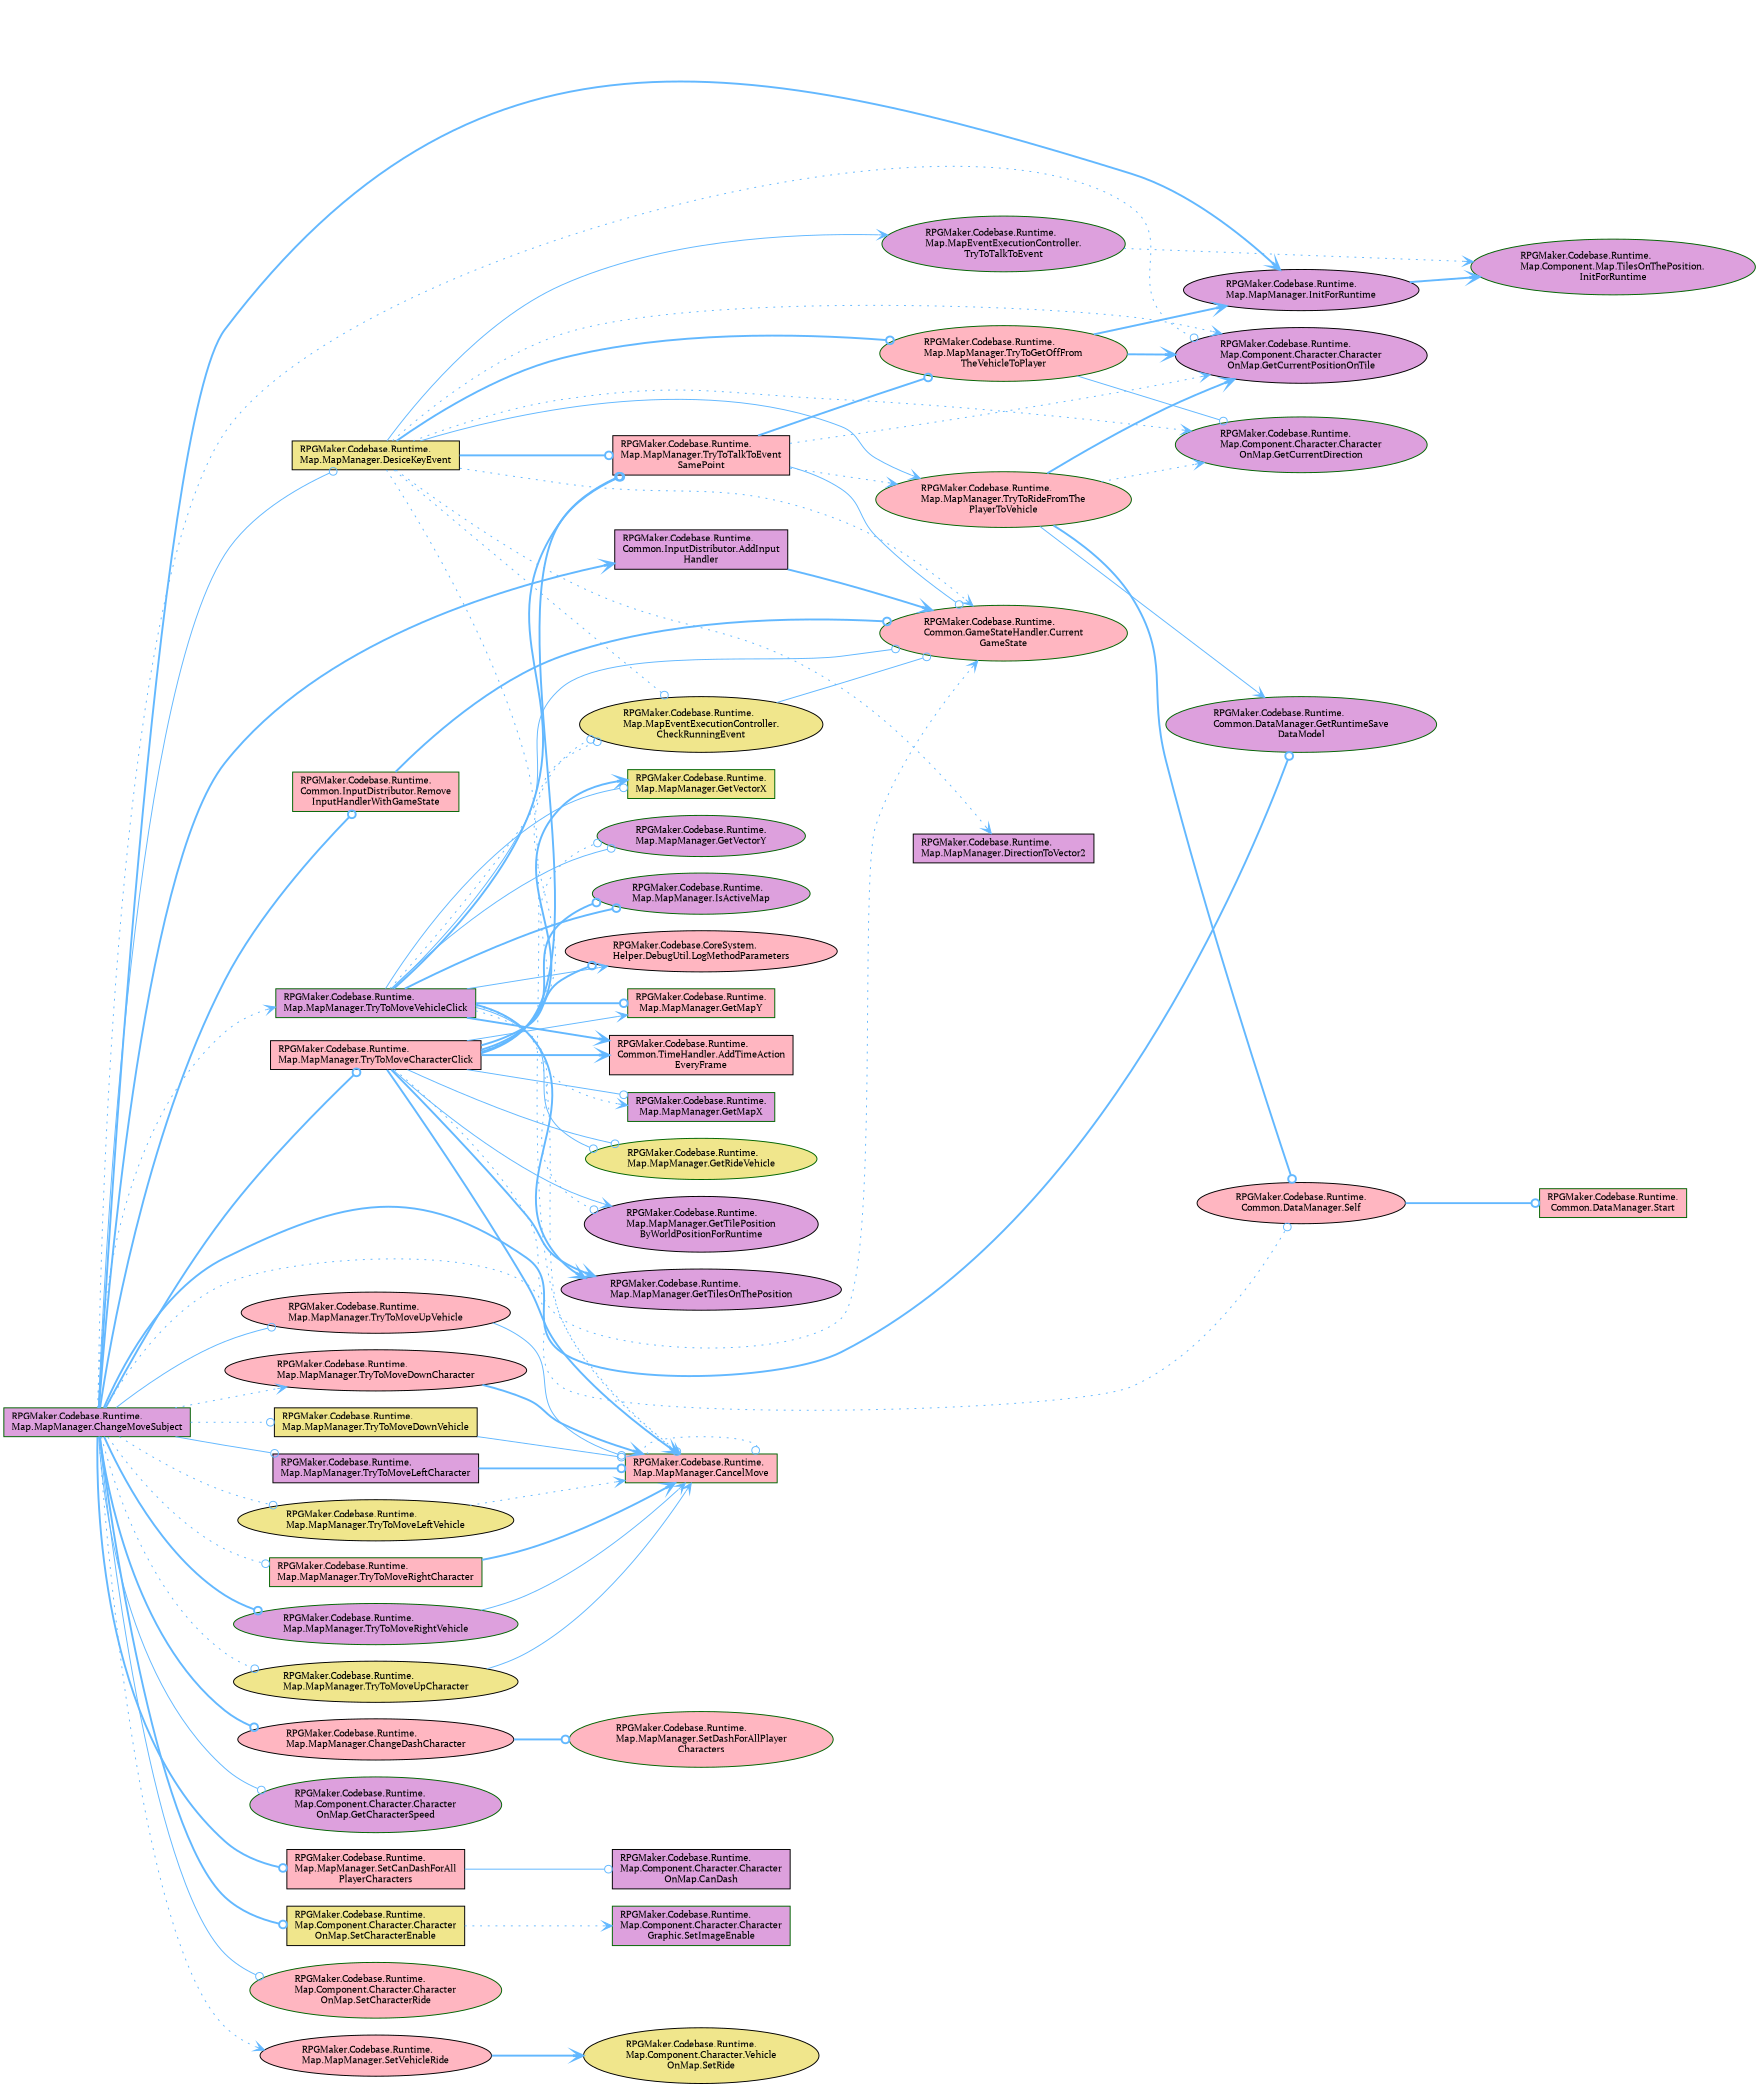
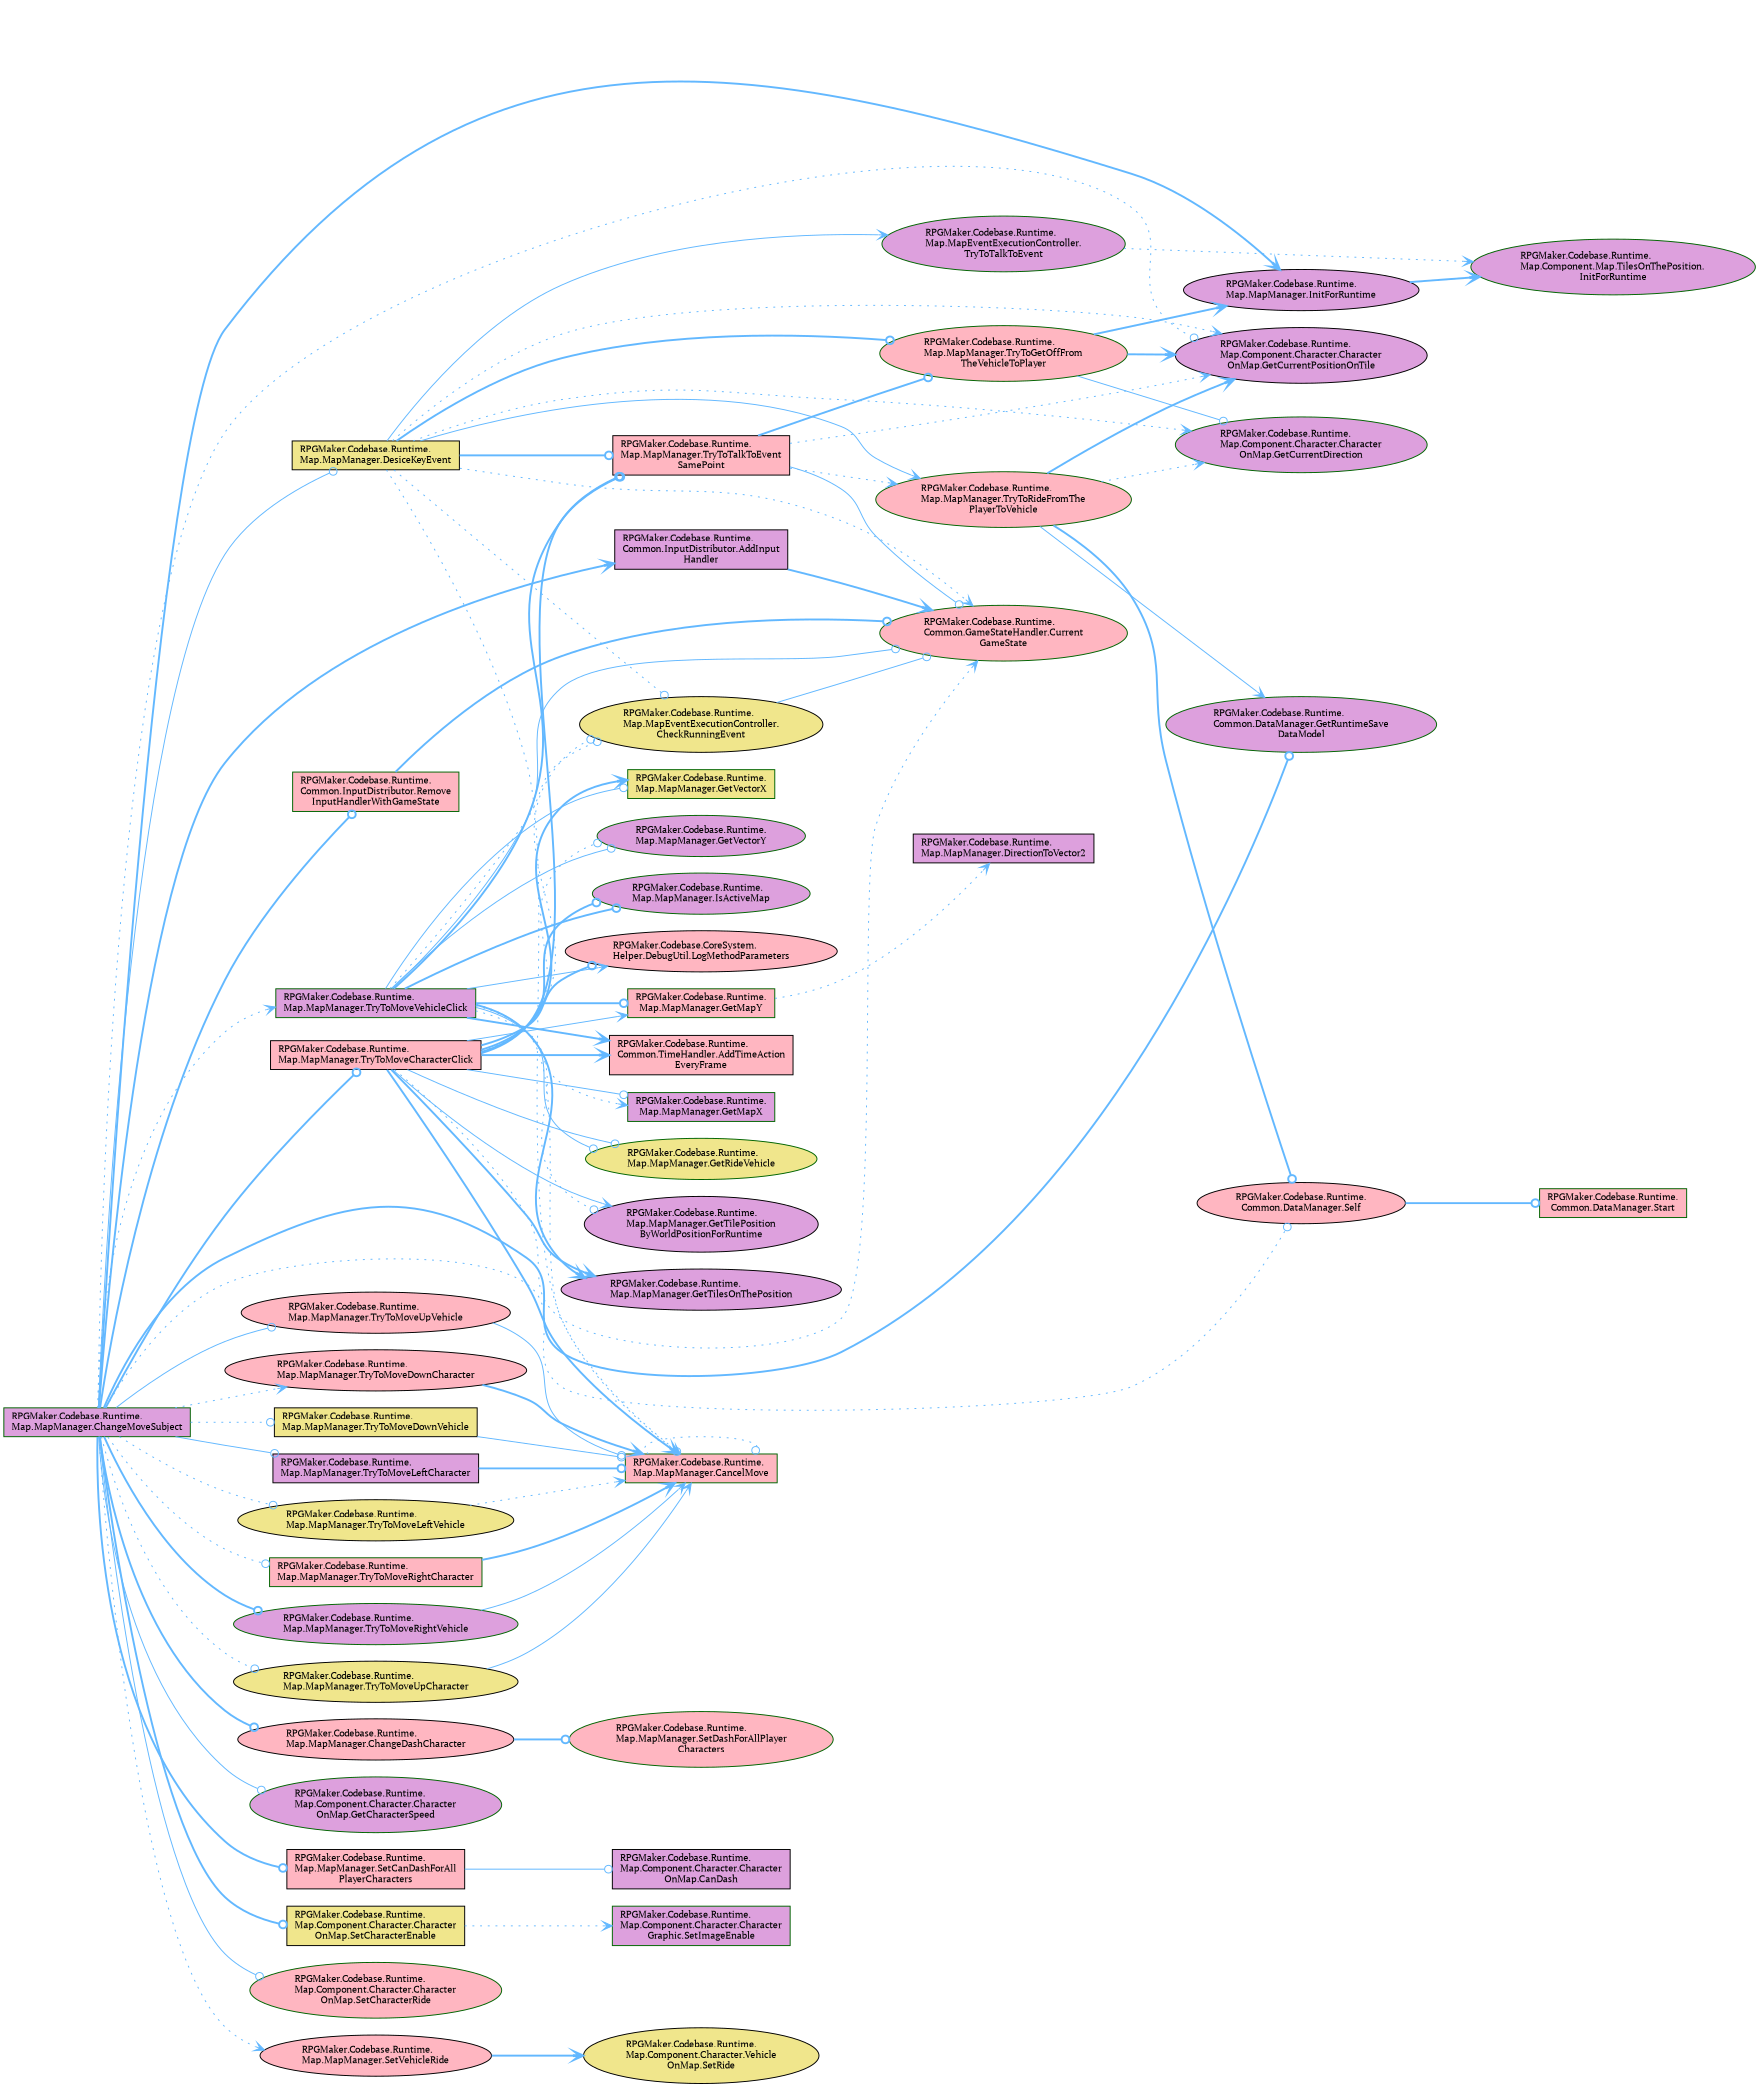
  digraph {
    fontname="PT Serif"
    rankdir=LR
    node [color=black fillcolor=plum fontname="PT Serif" fontsize=10 shape=ellipse style=filled]
    edge [arrowhead=odot color=steelblue1 fontname="PT Serif" fontsize=10 labelfontname=Helvetica labelfontsize=10 style=bold]
    n1 [color=darkgreen fontcolor=black height=0.2 label="RPGMaker.Codebase.Runtime.\lMap.MapManager.ChangeMoveSubject" shape=box width=0.4]
    n2 [height=0.2 label="RPGMaker.Codebase.Runtime.\lCommon.InputDistributor.AddInput\lHandler" shape=box width=0.4]
    n3 [fillcolor=lightpink height=0.2 label="RPGMaker.Codebase.Runtime.\lMap.MapManager.ChangeDashCharacter" width=0.4]
    n4 [height=0.2 label="RPGMaker.Codebase.Runtime.\lMap.MapManager.InitForRuntime" width=0.4]
    n5 [fillcolor=khaki height=0.2 label="RPGMaker.Codebase.Runtime.\lMap.MapManager.DesiceKeyEvent" shape=box width=0.4]
    n6 [height=0.2 label="RPGMaker.Codebase.Runtime.\lMap.Component.Character.Character\lOnMap.GetCurrentPositionOnTile" width=0.4]
    n7 [color=darkgreen height=0.2 label="RPGMaker.Codebase.Runtime.\lCommon.DataManager.GetRuntimeSave\lDataModel" width=0.4]
    n8 [fillcolor=lightpink height=0.2 label="RPGMaker.Codebase.Runtime.\lCommon.DataManager.Self" width=0.4]
    n9 [color=darkgreen height=0.2 label="RPGMaker.Codebase.Runtime.\lMap.Component.Character.Character\lOnMap.GetCharacterSpeed" width=0.4]
    n10 [color=darkgreen fillcolor=lightpink height=0.2 label="RPGMaker.Codebase.Runtime.\lCommon.InputDistributor.Remove\lInputHandlerWithGameState" shape=box width=0.4]
    n11 [fillcolor=lightpink height=0.2 label="RPGMaker.Codebase.Runtime.\lMap.MapManager.SetCanDashForAll\lPlayerCharacters" shape=box width=0.4]
    n12 [fillcolor=khaki height=0.2 label="RPGMaker.Codebase.Runtime.\lMap.Component.Character.Character\lOnMap.SetCharacterEnable" shape=box width=0.4]
    n13 [color=darkgreen fillcolor=lightpink height=0.2 label="RPGMaker.Codebase.Runtime.\lMap.Component.Character.Character\lOnMap.SetCharacterRide" width=0.4]
    n14 [fillcolor=lightpink height=0.2 label="RPGMaker.Codebase.Runtime.\lMap.MapManager.SetVehicleRide" width=0.4]
    n15 [fillcolor=lightpink height=0.2 label="RPGMaker.Codebase.Runtime.\lMap.MapManager.TryToMoveCharacterClick" shape=box width=0.4]
    n16 [fillcolor=lightpink height=0.2 label="RPGMaker.Codebase.Runtime.\lMap.MapManager.TryToMoveDownCharacter" width=0.4]
    n17 [fillcolor=khaki height=0.2 label="RPGMaker.Codebase.Runtime.\lMap.MapManager.TryToMoveDownVehicle" shape=box width=0.4]
    n18 [height=0.2 label="RPGMaker.Codebase.Runtime.\lMap.MapManager.TryToMoveLeftCharacter" shape=box width=0.4]
    n19 [fillcolor=khaki height=0.2 label="RPGMaker.Codebase.Runtime.\lMap.MapManager.TryToMoveLeftVehicle" width=0.4]
    n20 [color=darkgreen fillcolor=lightpink height=0.2 label="RPGMaker.Codebase.Runtime.\lMap.MapManager.TryToMoveRightCharacter" shape=box width=0.4]
    n21 [color=darkgreen height=0.2 label="RPGMaker.Codebase.Runtime.\lMap.MapManager.TryToMoveRightVehicle" width=0.4]
    n22 [fillcolor=khaki height=0.2 label="RPGMaker.Codebase.Runtime.\lMap.MapManager.TryToMoveUpCharacter" width=0.4]
    n23 [fillcolor=lightpink height=0.2 label="RPGMaker.Codebase.Runtime.\lMap.MapManager.TryToMoveUpVehicle" width=0.4]
    n24 [color=darkgreen height=0.2 label="RPGMaker.Codebase.Runtime.\lMap.MapManager.TryToMoveVehicleClick" shape=box width=0.4]
    n25 [color=darkgreen fillcolor=lightpink height=0.2 label="RPGMaker.Codebase.Runtime.\lCommon.GameStateHandler.Current\lGameState" width=0.4]
    n26 [color=darkgreen fillcolor=lightpink height=0.2 label="RPGMaker.Codebase.Runtime.\lMap.MapManager.SetDashForAllPlayer\lCharacters" width=0.4]
    n27 [color=darkgreen height=0.2 label="RPGMaker.Codebase.Runtime.\lMap.Component.Map.TilesOnThePosition.\lInitForRuntime" width=0.4]
    n28 [color=darkgreen fillcolor=lightpink height=0.2 label="RPGMaker.Codebase.Runtime.\lMap.MapManager.CancelMove" shape=box width=0.4]
    n29 [fillcolor=khaki height=0.2 label="RPGMaker.Codebase.Runtime.\lMap.MapEventExecutionController.\lCheckRunningEvent" width=0.4]
    n30 [height=0.2 label="RPGMaker.Codebase.Runtime.\lMap.MapManager.DirectionToVector2" shape=box width=0.4]
    n31 [color=darkgreen height=0.2 label="RPGMaker.Codebase.Runtime.\lMap.Component.Character.Character\lOnMap.GetCurrentDirection" width=0.4]
    n32 [color=darkgreen fillcolor=lightpink height=0.2 label="RPGMaker.Codebase.Runtime.\lMap.MapManager.TryToGetOffFrom\lTheVehicleToPlayer" width=0.4]
    n33 [color=darkgreen fillcolor=lightpink height=0.2 label="RPGMaker.Codebase.Runtime.\lMap.MapManager.TryToRideFromThe\lPlayerToVehicle" width=0.4]
    n34 [color=darkgreen height=0.2 label="RPGMaker.Codebase.Runtime.\lMap.MapEventExecutionController.\lTryToTalkToEvent" width=0.4]
    n35 [fillcolor=lightpink height=0.2 label="RPGMaker.Codebase.Runtime.\lMap.MapManager.TryToTalkToEvent\lSamePoint" shape=box width=0.4]
    n36 [color=darkgreen fillcolor=lightpink height=0.2 label="RPGMaker.Codebase.Runtime.\lCommon.DataManager.Start" shape=box width=0.4]
    n37 [height=0.2 label="RPGMaker.Codebase.Runtime.\lMap.Component.Character.Character\lOnMap.CanDash" shape=box width=0.4]
    n38 [color=darkgreen height=0.2 label="RPGMaker.Codebase.Runtime.\lMap.Component.Character.Character\lGraphic.SetImageEnable" shape=box width=0.4]
    n39 [fillcolor=khaki height=0.2 label="RPGMaker.Codebase.Runtime.\lMap.Component.Character.Vehicle\lOnMap.SetRide" width=0.4]
    n40 [fillcolor=lightpink height=0.2 label="RPGMaker.Codebase.Runtime.\lCommon.TimeHandler.AddTimeAction\lEveryFrame" shape=box width=0.4]
    n41 [color=darkgreen height=0.2 label="RPGMaker.Codebase.Runtime.\lMap.MapManager.GetMapX" shape=box width=0.4]
    n42 [color=darkgreen fillcolor=lightpink height=0.2 label="RPGMaker.Codebase.Runtime.\lMap.MapManager.GetMapY" shape=box width=0.4]
    n43 [color=darkgreen fillcolor=khaki height=0.2 label="RPGMaker.Codebase.Runtime.\lMap.MapManager.GetRideVehicle" width=0.4]
    n44 [height=0.2 label="RPGMaker.Codebase.Runtime.\lMap.MapManager.GetTilePosition\lByWorldPositionForRuntime" width=0.4]
    n45 [height=0.2 label="RPGMaker.Codebase.Runtime.\lMap.MapManager.GetTilesOnThePosition" width=0.4]
    n46 [color=darkgreen fillcolor=khaki height=0.2 label="RPGMaker.Codebase.Runtime.\lMap.MapManager.GetVectorX" shape=box width=0.4]
    n47 [color=darkgreen height=0.2 label="RPGMaker.Codebase.Runtime.\lMap.MapManager.GetVectorY" width=0.4]
    n48 [color=darkgreen height=0.2 label="RPGMaker.Codebase.Runtime.\lMap.MapManager.IsActiveMap" width=0.4]
    n49 [fillcolor=lightpink height=0.2 label="RPGMaker.Codebase.CoreSystem.\lHelper.DebugUtil.LogMethodParameters" width=0.4]
    n1 -> n2 [arrowhead=vee]
    n1 -> n3
    n1 -> n4 [arrowhead=vee]
    n1 -> n5 [style=solid]
    n1 -> n6 [style=dotted]
    n1 -> n7
    n1 -> n8 [style=dotted]
    n1 -> n9 [style=solid]
    n1 -> n10
    n1 -> n11
    n1 -> n12
    n1 -> n13 [style=solid]
    n1 -> n14 [arrowhead=vee style=dotted]
    n1 -> n15
    n1 -> n16 [arrowhead=vee style=dotted]
    n1 -> n17 [style=dotted]
    n1 -> n18 [style=solid]
    n1 -> n19 [style=dotted]
    n1 -> n20 [style=dotted]
    n1 -> n21
    n1 -> n22 [style=dotted]
    n1 -> n23 [style=solid]
    n1 -> n24 [arrowhead=vee style=dotted]
    n2 -> n25 [arrowhead=vee]
    n3 -> n26
    n4 -> n27 [arrowhead=vee]
    n5 -> n6 [arrowhead=vee style=dotted]
    n5 -> n25 [arrowhead=vee style=dotted]
    n5 -> n28 [style=dotted]
    n5 -> n29 [style=dotted]
-   n5 -> n30 [arrowhead=vee style=dotted]
+   n42 -> n30 [arrowhead=vee style=dotted]
    n5 -> n31 [arrowhead=vee style=dotted]
    n5 -> n32
    n5 -> n33 [arrowhead=vee style=solid]
    n5 -> n34 [arrowhead=vee style=solid]
    n5 -> n35
    n8 -> n36
    n10 -> n25
    n11 -> n37 [style=solid]
    n12 -> n38 [arrowhead=vee style=dotted]
    n14 -> n39 [arrowhead=vee]
    n15 -> n25 [arrowhead=vee style=dotted]
    n15 -> n28 [arrowhead=vee]
    n15 -> n29 [style=dotted]
    n15 -> n35
    n15 -> n40 [arrowhead=vee]
    n15 -> n41 [style=solid]
    n15 -> n42 [arrowhead=vee style=solid]
    n15 -> n43 [style=solid]
    n15 -> n44 [arrowhead=vee style=solid]
    n15 -> n45 [arrowhead=vee]
    n15 -> n46 [arrowhead=vee]
    n15 -> n47 [style=dotted]
    n15 -> n48
    n15 -> n49
    n16 -> n28 [arrowhead=vee]
    n17 -> n28 [style=solid]
    n18 -> n28
    n19 -> n28 [arrowhead=vee style=dotted]
    n20 -> n28 [arrowhead=vee]
    n21 -> n28 [arrowhead=vee style=solid]
    n22 -> n28 [arrowhead=vee style=solid]
    n23 -> n28 [style=solid]
    n24 -> n25 [style=solid]
    n24 -> n28 [arrowhead=vee style=dotted]
    n24 -> n29 [style=dotted]
    n24 -> n35
    n24 -> n40 [arrowhead=vee]
    n24 -> n41 [arrowhead=vee style=dotted]
    n24 -> n42
    n24 -> n43 [style=solid]
    n24 -> n44 [style=dotted]
    n24 -> n45 [arrowhead=vee]
    n24 -> n46 [style=solid]
    n24 -> n47 [style=solid]
    n24 -> n48
    n24 -> n49 [arrowhead=vee style=solid]
    n28 -> n28 [style=dotted]
    n29 -> n25 [style=solid]
    n32 -> n4 [arrowhead=vee]
    n32 -> n6 [arrowhead=vee]
    n32 -> n31 [style=solid]
    n33 -> n6 [arrowhead=vee]
    n33 -> n7 [arrowhead=vee style=solid]
    n33 -> n8
    n33 -> n31 [arrowhead=vee style=dotted]
    n34 -> n27 [arrowhead=vee style=dotted]
    n35 -> n6 [arrowhead=vee style=dotted]
    n35 -> n25 [style=solid]
    n35 -> n32
    n35 -> n33 [arrowhead=vee style=dotted]
  }
